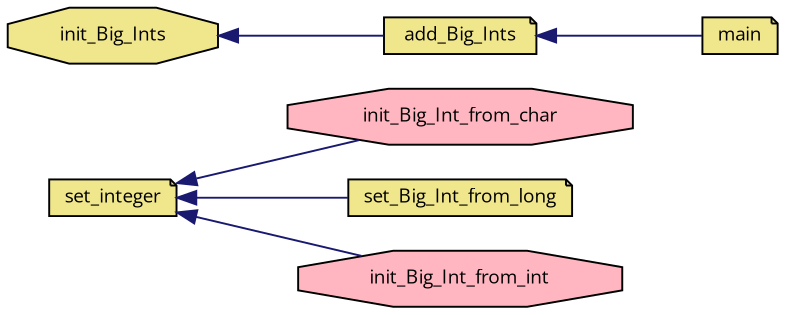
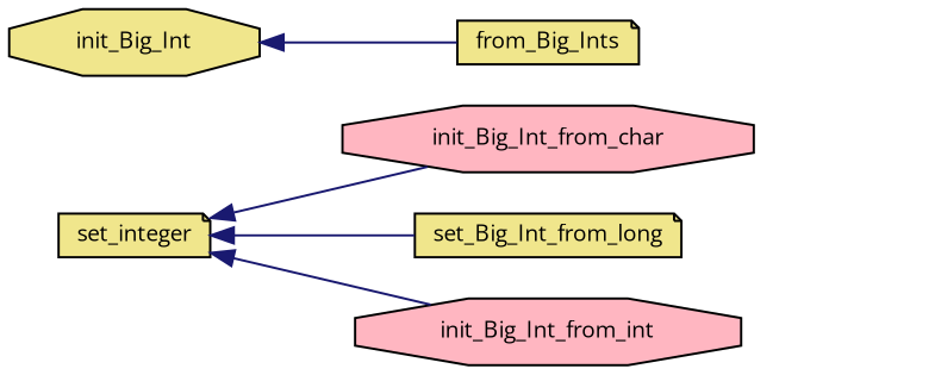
  digraph {
    fontname="Open Sans"
    rankdir=LR
    node [color=black fillcolor=khaki fontname="Open Sans" fontsize=10 shape=note style=filled]
    edge [color=midnightblue dir=back fontname="Open Sans" fontsize=10 labelfontname=Helvetica labelfontsize=10 style=solid]
    n1 [fontcolor=black height=0.2 label=set_integer width=0.4]
    n2 [fillcolor=lightpink height=0.2 label=init_Big_Int_from_char shape=octagon width=0.4]
    n3 [height=0.2 label=set_Big_Int_from_long width=0.4]
    n4 [fillcolor=lightpink height=0.2 label=init_Big_Int_from_int shape=octagon width=0.4]
-   n5 [height=0.2 label=init_Big_Ints shape=octagon width=0.4]
-   n6 [height=0.2 label=add_Big_Ints width=0.4]
-   n7 [height=0.2 label=main width=0.4]
+   n5 [height=0.2 label=init_Big_Int shape=octagon width=0.4]
+   n6 [height=0.2 label=from_Big_Ints width=0.4]
    n1 -> n2
    n1 -> n3
    n1 -> n4
    n5 -> n6
-   n6 -> n7
  }
